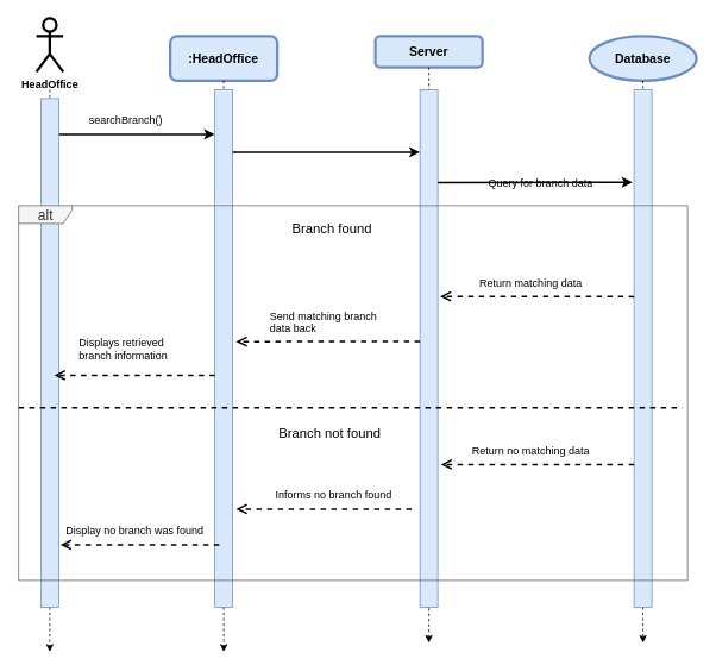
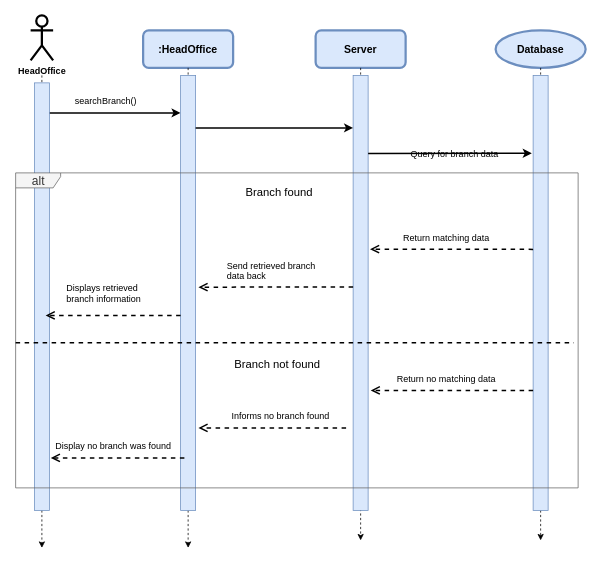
  <mxCell id="0" />
  <mxCell id="1" parent="0" />
  <mxCell id="2" value="&lt;b&gt;HeadOffice&lt;br&gt;&lt;/b&gt;" style="shape=umlActor;verticalLabelPosition=bottom;verticalAlign=top;html=1;outlineConnect=0;strokeWidth=3;rounded=1;" vertex="1" parent="1"><mxGeometry x="40" y="20" width="30" height="60" as="geometry" /></mxCell>
  <mxCell id="3" style="edgeStyle=none;html=1;dashed=1;strokeWidth=1;startArrow=none;" edge="1" parent="1" source="20"><mxGeometry relative="1" as="geometry"><mxPoint x="55" y="730" as="targetPoint" /><Array as="points"><mxPoint x="55" y="150" /></Array><mxPoint x="55" y="100" as="sourcePoint" /></mxGeometry></mxCell>
  <mxCell id="4" value="" style="endArrow=classic;html=1;strokeWidth=2;" edge="1" parent="1"><mxGeometry relative="1" as="geometry"><mxPoint x="60" y="150" as="sourcePoint" /><mxPoint x="240" y="150" as="targetPoint" /></mxGeometry></mxCell>
  <mxCell id="5" value="searchBranch()" style="text;html=1;align=center;verticalAlign=middle;resizable=0;points=[];autosize=1;strokeColor=none;fillColor=none;" vertex="1" parent="1"><mxGeometry x="85" y="120" width="110" height="30" as="geometry" /></mxCell>
  <mxCell id="6" value="&lt;span style=&quot;font-size: 14px;&quot;&gt;&lt;b&gt;:HeadOffice&lt;/b&gt;&lt;/span&gt;" style="rounded=1;whiteSpace=wrap;html=1;strokeWidth=3;fillColor=#dae8fc;strokeColor=#6c8ebf;" vertex="1" parent="1"><mxGeometry x="190" y="40" width="120" height="50" as="geometry" /></mxCell>
  <mxCell id="7" style="edgeStyle=none;html=1;exitX=0.5;exitY=1;exitDx=0;exitDy=0;dashed=1;strokeWidth=1;startArrow=none;" edge="1" parent="1" source="12"><mxGeometry relative="1" as="geometry"><mxPoint x="250" y="730" as="targetPoint" /><Array as="points" /><mxPoint x="65" y="60" as="sourcePoint" /></mxGeometry></mxCell>
- <mxCell id="8" value="&lt;span style=&quot;font-size: 14px;&quot;&gt;&lt;b&gt;Server&lt;/b&gt;&lt;/span&gt;" style="rounded=1;whiteSpace=wrap;html=1;strokeWidth=3;fillColor=#dae8fc;strokeColor=#6c8ebf;" vertex="1" parent="1"><mxGeometry x="420" y="40" width="120" height="35" as="geometry" /></mxCell>
+ <mxCell id="8" value="&lt;span style=&quot;font-size: 14px;&quot;&gt;&lt;b&gt;Server&lt;/b&gt;&lt;/span&gt;" style="rounded=1;whiteSpace=wrap;html=1;strokeWidth=3;fillColor=#dae8fc;strokeColor=#6c8ebf;" vertex="1" parent="1"><mxGeometry x="420" y="40" width="120" height="50" as="geometry" /></mxCell>
  <mxCell id="9" style="edgeStyle=none;html=1;dashed=1;strokeWidth=1;" edge="1" parent="1" source="8"><mxGeometry relative="1" as="geometry"><mxPoint x="480" y="720" as="targetPoint" /><Array as="points" /><mxPoint x="460" y="100" as="sourcePoint" /></mxGeometry></mxCell>
  <mxCell id="10" value="" style="html=1;points=[];perimeter=orthogonalPerimeter;fontSize=13;fillColor=#dae8fc;strokeColor=#6c8ebf;" vertex="1" parent="1"><mxGeometry x="470" y="100" width="20" height="580" as="geometry" /></mxCell>
  <mxCell id="11" value="" style="edgeStyle=none;html=1;exitX=0.5;exitY=1;exitDx=0;exitDy=0;dashed=1;strokeWidth=1;endArrow=none;" edge="1" parent="1" source="6" target="12"><mxGeometry relative="1" as="geometry"><mxPoint x="250" y="570" as="targetPoint" /><Array as="points" /><mxPoint x="250" y="90" as="sourcePoint" /></mxGeometry></mxCell>
  <mxCell id="12" value="" style="html=1;points=[];perimeter=orthogonalPerimeter;fontSize=13;fillColor=#dae8fc;strokeColor=#6c8ebf;" vertex="1" parent="1"><mxGeometry x="240" y="100" width="20" height="580" as="geometry" /></mxCell>
  <mxCell id="13" value="" style="endArrow=classic;html=1;strokeWidth=2;" edge="1" parent="1"><mxGeometry relative="1" as="geometry"><mxPoint x="260" y="170" as="sourcePoint" /><mxPoint x="470" y="170" as="targetPoint" /><Array as="points"><mxPoint x="360" y="170" /></Array></mxGeometry></mxCell>
  <mxCell id="14" value="&lt;span style=&quot;font-size: 14px;&quot;&gt;&lt;b&gt;Database&lt;/b&gt;&lt;/span&gt;" style="ellipse;whiteSpace=wrap;html=1;strokeWidth=3;fillColor=#dae8fc;strokeColor=#6c8ebf;" vertex="1" parent="1"><mxGeometry x="660" y="40" width="120" height="50" as="geometry" /></mxCell>
  <mxCell id="15" value="" style="endArrow=classic;html=1;strokeWidth=2;entryX=-0.089;entryY=0.179;entryDx=0;entryDy=0;entryPerimeter=0;" edge="1" parent="1" target="18"><mxGeometry relative="1" as="geometry"><mxPoint x="490" y="204" as="sourcePoint" /><mxPoint x="699.16" y="200" as="targetPoint" /></mxGeometry></mxCell>
  <mxCell id="16" style="edgeStyle=none;html=1;dashed=1;strokeWidth=1;exitX=0.5;exitY=1;exitDx=0;exitDy=0;startArrow=none;" edge="1" parent="1" source="18"><mxGeometry relative="1" as="geometry"><mxPoint x="720" y="720" as="targetPoint" /><Array as="points"><mxPoint x="720" y="720" /></Array><mxPoint x="490" y="100" as="sourcePoint" /></mxGeometry></mxCell>
  <mxCell id="17" value="" style="edgeStyle=none;html=1;dashed=1;strokeWidth=1;exitX=0.5;exitY=1;exitDx=0;exitDy=0;endArrow=none;" edge="1" parent="1" source="14" target="18"><mxGeometry relative="1" as="geometry"><mxPoint x="720" y="720" as="targetPoint" /><Array as="points" /><mxPoint x="720" y="90" as="sourcePoint" /></mxGeometry></mxCell>
  <mxCell id="18" value="" style="html=1;points=[];perimeter=orthogonalPerimeter;fontSize=13;fillColor=#dae8fc;strokeColor=#6c8ebf;" vertex="1" parent="1"><mxGeometry x="710" y="100" width="20" height="580" as="geometry" /></mxCell>
  <mxCell id="19" value="" style="edgeStyle=none;html=1;dashed=1;strokeWidth=1;startArrow=none;endArrow=none;" edge="1" parent="1" target="20"><mxGeometry relative="1" as="geometry"><mxPoint x="55" y="720" as="targetPoint" /><Array as="points" /><mxPoint x="55" y="100" as="sourcePoint" /></mxGeometry></mxCell>
  <mxCell id="20" value="" style="html=1;points=[];perimeter=orthogonalPerimeter;fontSize=13;fillColor=#dae8fc;strokeColor=#6c8ebf;" vertex="1" parent="1"><mxGeometry x="45" y="110" width="20" height="570" as="geometry" /></mxCell>
  <mxCell id="21" value="Query for branch data" style="text;html=1;align=center;verticalAlign=middle;resizable=0;points=[];autosize=1;strokeColor=none;fillColor=none;" vertex="1" parent="1"><mxGeometry x="535" y="190" width="140" height="30" as="geometry" /></mxCell>
  <mxCell id="22" value="&lt;font style=&quot;font-size: 16px;&quot;&gt;alt&lt;/font&gt;" style="shape=umlFrame;tabWidth=110;tabHeight=30;tabPosition=left;html=1;boundedLbl=1;labelInHeader=1;width=60;height=20;rounded=0;shadow=0;glass=0;sketch=0;fontSize=15;fillColor=#f5f5f5;fontColor=#333333;strokeColor=#666666;" vertex="1" parent="1"><mxGeometry x="20" y="230" width="750" height="420" as="geometry" /></mxCell>
  <mxCell id="23" value="Branch found" style="text;rounded=0;shadow=0;glass=0;sketch=0;fontSize=15;" vertex="1" parent="22"><mxGeometry width="100" height="20" relative="1" as="geometry"><mxPoint x="305" y="10" as="offset" /></mxGeometry></mxCell>
  <mxCell id="24" value="" style="line;strokeWidth=2;dashed=1;labelPosition=center;verticalLabelPosition=bottom;align=left;verticalAlign=top;spacingLeft=20;spacingTop=15;rounded=0;shadow=0;glass=0;sketch=0;fontSize=16;" vertex="1" parent="22"><mxGeometry x="0.001" y="218.079" width="744.444" height="16.8" as="geometry" /></mxCell>
  <mxCell id="25" value="Branch not found" style="text;rounded=0;shadow=0;glass=0;sketch=0;fontSize=15;" vertex="1" parent="22"><mxGeometry width="100" height="60" relative="1" as="geometry"><mxPoint x="290" y="240" as="offset" /></mxGeometry></mxCell>
  <mxCell id="26" value="Return matching data" style="text;html=1;align=center;verticalAlign=middle;resizable=0;points=[];autosize=1;strokeColor=none;fillColor=none;" vertex="1" parent="22"><mxGeometry x="503.751" y="71.704" width="140" height="30" as="geometry" /></mxCell>
  <mxCell id="27" value="" style="html=1;verticalAlign=bottom;endArrow=open;dashed=1;endSize=8;strokeWidth=2;fontSize=13;entryX=1.042;entryY=0.315;entryDx=0;entryDy=0;entryPerimeter=0;" edge="1" parent="22"><mxGeometry x="0.422" relative="1" as="geometry"><mxPoint x="690" y="102" as="sourcePoint" /><mxPoint x="472.506" y="101.702" as="targetPoint" /><mxPoint as="offset" /></mxGeometry></mxCell>
- <mxCell id="28" value="Send matching branch&lt;br&gt;data back" style="text;whiteSpace=wrap;html=1;" vertex="1" parent="22"><mxGeometry x="280.003" y="110.004" width="233.766" height="60.0" as="geometry" /></mxCell>
+ <mxCell id="28" value="Send retrieved branch&lt;br&gt;data back" style="text;whiteSpace=wrap;html=1;" vertex="1" parent="22"><mxGeometry x="280.003" y="110.004" width="233.766" height="60.0" as="geometry" /></mxCell>
  <mxCell id="29" value="" style="html=1;verticalAlign=bottom;endArrow=open;dashed=1;endSize=8;strokeWidth=2;fontSize=13;entryX=1.042;entryY=0.315;entryDx=0;entryDy=0;entryPerimeter=0;" edge="1" parent="22"><mxGeometry x="0.422" relative="1" as="geometry"><mxPoint x="450" y="152" as="sourcePoint" /><mxPoint x="243.751" y="152.429" as="targetPoint" /><mxPoint as="offset" /></mxGeometry></mxCell>
  <mxCell id="30" value="" style="html=1;verticalAlign=bottom;endArrow=open;dashed=1;endSize=8;strokeWidth=2;fontSize=13;" edge="1" parent="22"><mxGeometry x="0.422" relative="1" as="geometry"><mxPoint x="220" y="190" as="sourcePoint" /><mxPoint x="40" y="190" as="targetPoint" /><mxPoint as="offset" /></mxGeometry></mxCell>
  <mxCell id="31" value="Displays retrieved&amp;nbsp;&lt;br&gt;branch information" style="text;whiteSpace=wrap;html=1;" vertex="1" parent="22"><mxGeometry x="65.623" y="140.0" width="233.766" height="60.0" as="geometry" /></mxCell>
  <mxCell id="32" value="" style="html=1;verticalAlign=bottom;endArrow=open;dashed=1;endSize=8;strokeWidth=2;fontSize=13;entryX=1.042;entryY=0.315;entryDx=0;entryDy=0;entryPerimeter=0;" edge="1" parent="22"><mxGeometry x="0.422" relative="1" as="geometry"><mxPoint x="690" y="290" as="sourcePoint" /><mxPoint x="473.436" y="290.002" as="targetPoint" /><mxPoint as="offset" /><Array as="points" /></mxGeometry></mxCell>
  <mxCell id="33" value="Return no matching data" style="text;html=1;align=center;verticalAlign=middle;resizable=0;points=[];autosize=1;strokeColor=none;fillColor=none;" vertex="1" parent="22"><mxGeometry x="498.748" y="260.004" width="150" height="30" as="geometry" /></mxCell>
  <mxCell id="34" value="" style="html=1;verticalAlign=bottom;endArrow=open;dashed=1;endSize=8;strokeWidth=2;fontSize=13;" edge="1" parent="22"><mxGeometry x="0.422" relative="1" as="geometry"><mxPoint x="440.625" y="340.009" as="sourcePoint" /><mxPoint x="243.75" y="340" as="targetPoint" /><mxPoint as="offset" /><Array as="points" /></mxGeometry></mxCell>
  <mxCell id="35" value="Informs no branch found" style="text;html=1;align=center;verticalAlign=middle;resizable=0;points=[];autosize=1;strokeColor=none;fillColor=none;" vertex="1" parent="22"><mxGeometry x="277.813" y="310.004" width="150" height="30" as="geometry" /></mxCell>
  <mxCell id="36" value="" style="html=1;verticalAlign=bottom;endArrow=open;dashed=1;endSize=8;strokeWidth=2;fontSize=13;" edge="1" parent="22"><mxGeometry x="0.422" relative="1" as="geometry"><mxPoint x="225" y="380" as="sourcePoint" /><mxPoint x="46.875" y="380" as="targetPoint" /><mxPoint as="offset" /><Array as="points" /></mxGeometry></mxCell>
  <mxCell id="37" value="Display no branch was found" style="text;html=1;align=center;verticalAlign=middle;resizable=0;points=[];autosize=1;strokeColor=none;fillColor=none;" vertex="1" parent="22"><mxGeometry x="39.996" y="350.004" width="180" height="30" as="geometry" /></mxCell>
